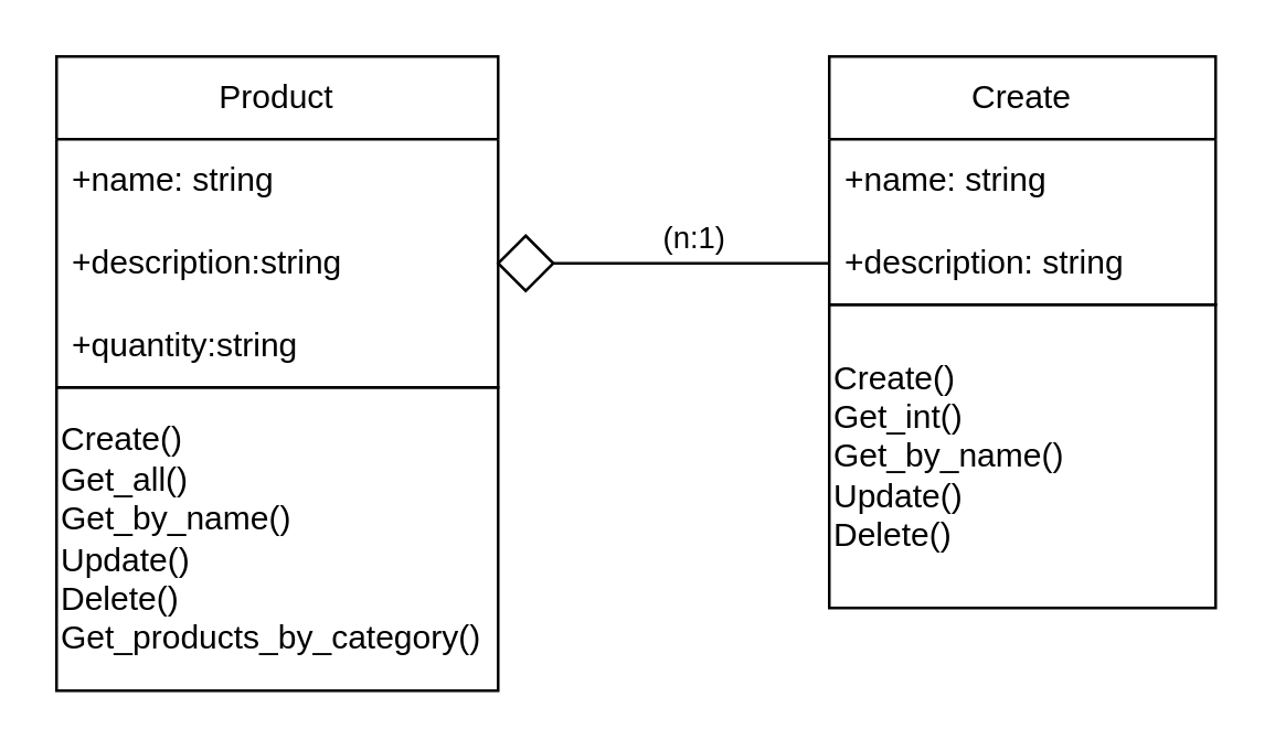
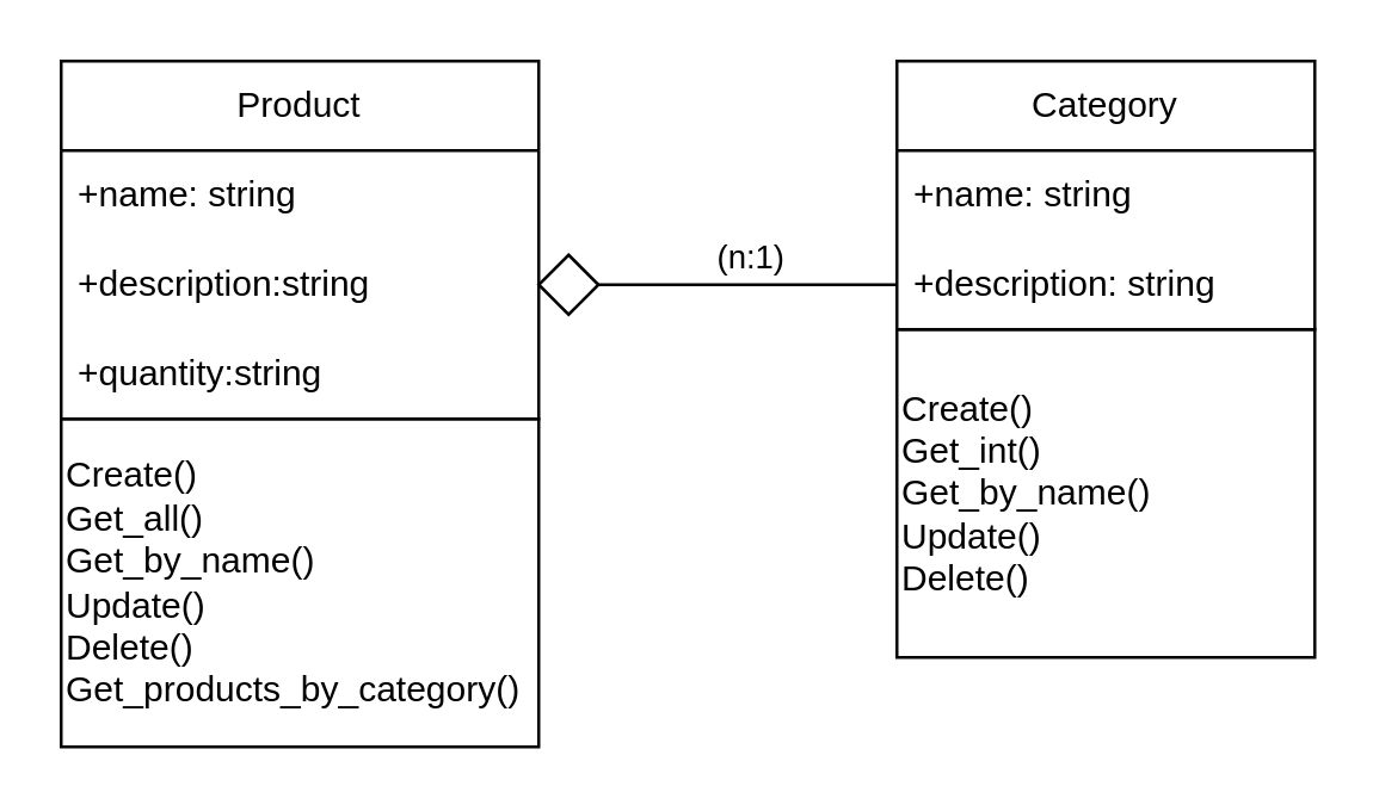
  <mxCell id="0" />
  <mxCell id="1" parent="0" />
  <mxCell id="2" value="Product" style="swimlane;fontStyle=0;childLayout=stackLayout;horizontal=1;startSize=30;horizontalStack=0;resizeParent=1;resizeParentMax=0;resizeLast=0;collapsible=1;marginBottom=0;whiteSpace=wrap;html=1;" parent="1" vertex="1"><mxGeometry x="20" y="20" width="160" height="120" as="geometry" /></mxCell>
  <mxCell id="3" value="+name: string" style="text;strokeColor=none;fillColor=none;align=left;verticalAlign=middle;spacingLeft=4;spacingRight=4;overflow=hidden;points=[[0,0.5],[1,0.5]];portConstraint=eastwest;rotatable=0;whiteSpace=wrap;html=1;" parent="2" vertex="1"><mxGeometry y="30" width="160" height="30" as="geometry" /></mxCell>
  <mxCell id="4" value="+description:string" style="text;strokeColor=none;fillColor=none;align=left;verticalAlign=middle;spacingLeft=4;spacingRight=4;overflow=hidden;points=[[0,0.5],[1,0.5]];portConstraint=eastwest;rotatable=0;whiteSpace=wrap;html=1;" parent="2" vertex="1"><mxGeometry y="60" width="160" height="30" as="geometry" /></mxCell>
  <mxCell id="5" value="+quantity:string" style="text;strokeColor=none;fillColor=none;align=left;verticalAlign=middle;spacingLeft=4;spacingRight=4;overflow=hidden;points=[[0,0.5],[1,0.5]];portConstraint=eastwest;rotatable=0;whiteSpace=wrap;html=1;" parent="2" vertex="1"><mxGeometry y="90" width="160" height="30" as="geometry" /></mxCell>
- <mxCell id="6" value="Create" style="swimlane;fontStyle=0;childLayout=stackLayout;horizontal=1;startSize=30;horizontalStack=0;resizeParent=1;resizeParentMax=0;resizeLast=0;collapsible=1;marginBottom=0;whiteSpace=wrap;html=1;" parent="1" vertex="1"><mxGeometry x="300" y="20" width="140" height="90" as="geometry"><mxRectangle x="630" y="150" width="80" height="30" as="alternateBounds" /></mxGeometry></mxCell>
+ <mxCell id="6" value="Category" style="swimlane;fontStyle=0;childLayout=stackLayout;horizontal=1;startSize=30;horizontalStack=0;resizeParent=1;resizeParentMax=0;resizeLast=0;collapsible=1;marginBottom=0;whiteSpace=wrap;html=1;" parent="1" vertex="1"><mxGeometry x="300" y="20" width="140" height="90" as="geometry"><mxRectangle x="630" y="150" width="80" height="30" as="alternateBounds" /></mxGeometry></mxCell>
  <mxCell id="7" value="+name: string" style="text;strokeColor=none;fillColor=none;align=left;verticalAlign=middle;spacingLeft=4;spacingRight=4;overflow=hidden;points=[[0,0.5],[1,0.5]];portConstraint=eastwest;rotatable=0;whiteSpace=wrap;html=1;dashed=1;dashPattern=8 8;rounded=1;" parent="6" vertex="1"><mxGeometry y="30" width="140" height="30" as="geometry" /></mxCell>
  <mxCell id="8" value="+description: string" style="text;strokeColor=none;fillColor=none;align=left;verticalAlign=middle;spacingLeft=4;spacingRight=4;overflow=hidden;points=[[0,0.5],[1,0.5]];portConstraint=eastwest;rotatable=0;whiteSpace=wrap;html=1;" parent="6" vertex="1"><mxGeometry y="60" width="140" height="30" as="geometry" /></mxCell>
  <mxCell id="9" value="Create()&lt;br&gt;Get_int()&lt;br&gt;Get_by_name()&lt;br&gt;Update()&lt;br&gt;Delete()" style="rounded=0;whiteSpace=wrap;html=1;fillColor=none;align=left;" parent="1" vertex="1"><mxGeometry x="300" y="110" width="140" height="110" as="geometry" /></mxCell>
  <mxCell id="10" value="Create()&lt;br&gt;Get_all()&lt;br&gt;Get_by_name()&lt;br&gt;Update()&lt;br&gt;Delete()&lt;br&gt;Get_products_by_category()" style="rounded=0;whiteSpace=wrap;html=1;fillColor=none;align=left;" parent="1" vertex="1"><mxGeometry x="20" y="140" width="160" height="110" as="geometry" /></mxCell>
  <mxCell id="11" style="edgeStyle=none;html=1;exitX=0;exitY=0.5;exitDx=0;exitDy=0;entryX=1;entryY=0.5;entryDx=0;entryDy=0;startArrow=none;" parent="1" source="14" target="4" edge="1"><mxGeometry relative="1" as="geometry" /></mxCell>
  <mxCell id="12" value="(n:1)" style="edgeLabel;html=1;align=center;verticalAlign=middle;resizable=0;points=[];" parent="11" vertex="1" connectable="0"><mxGeometry x="0.278" y="1" relative="1" as="geometry"><mxPoint x="70" y="-10" as="offset" /></mxGeometry></mxCell>
  <mxCell id="13" value="" style="edgeStyle=none;html=1;exitX=0;exitY=0.5;exitDx=0;exitDy=0;entryX=1;entryY=0.5;entryDx=0;entryDy=0;endArrow=none;" edge="1" parent="1" source="8" target="14"><mxGeometry relative="1" as="geometry"><mxPoint x="300" y="95" as="sourcePoint" /><mxPoint x="180" y="95" as="targetPoint" /></mxGeometry></mxCell>
  <mxCell id="14" value="" style="rhombus;whiteSpace=wrap;html=1;fillColor=#FFFFFF;" vertex="1" parent="1"><mxGeometry x="180" y="85" width="20" height="20" as="geometry" /></mxCell>
